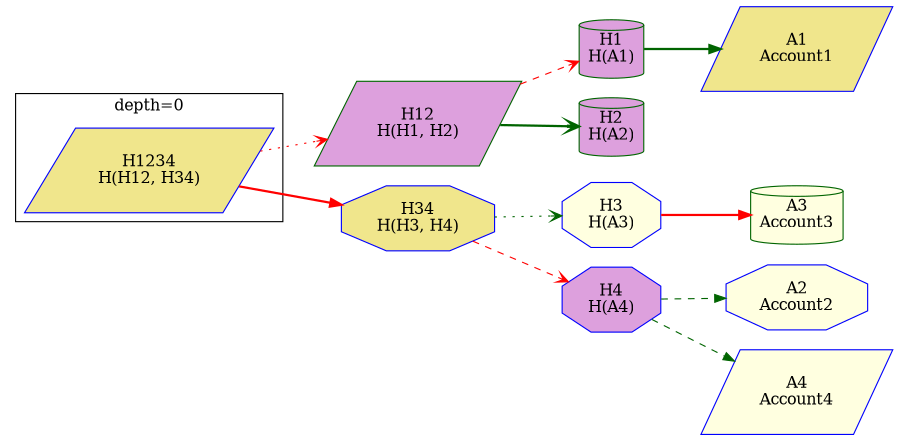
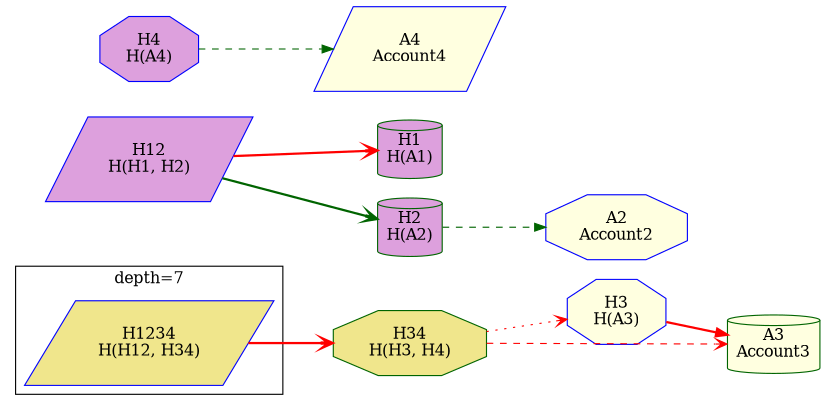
  digraph {
    rankdir=LR
    splines=line
    node [color=blue fillcolor=plum shape=parallelogram style=filled]
    edge [arrowhead=vee color=red style=bold]
    n1 [fillcolor=khaki label="H1234\nH(H12, H34)"]
-   n2 [color=darkgreen label="H12\nH(H1, H2)"]
-   n3 [fillcolor=khaki label="H34\nH(H3, H4)" shape=octagon]
+   n2 [label="H12\nH(H1, H2)"]
+   n3 [color=darkgreen fillcolor=khaki label="H34\nH(H3, H4)" shape=octagon]
    n4 [color=darkgreen label="H1\nH(A1)" shape=cylinder]
-   n5 [fillcolor=khaki label="A1\nAccount1"]
    n6 [color=darkgreen label="H2\nH(A2)" shape=cylinder]
    n7 [fillcolor=lightyellow label="A2\nAccount2" shape=octagon]
    n8 [fillcolor=lightyellow label="H3\nH(A3)" shape=octagon]
    n9 [color=darkgreen fillcolor=lightyellow label="A3\nAccount3" shape=cylinder]
    n10 [label="H4\nH(A4)" shape=octagon]
    n11 [fillcolor=lightyellow label="A4\nAccount4"]
    subgraph cluster_1 {
-     label="depth=0"
+     label="depth=7"
      n1
    }
-   n1 -> n2 [style=dotted]
-   n1 -> n3 [arrowhead=normal]
-   n2 -> n4 [style=dashed]
+   n1 -> n3
+   n2 -> n4
    n2 -> n6 [color=darkgreen]
-   n3 -> n8 [color=darkgreen style=dotted]
-   n3 -> n10 [style=dashed]
-   n4 -> n5 [arrowhead=normal color=darkgreen]
-   n10 -> n7 [arrowhead=normal color=darkgreen style=dashed]
+   n3 -> n8 [style=dotted]
+   n3 -> n9 [style=dashed]
+   n6 -> n7 [arrowhead=normal color=darkgreen style=dashed]
    n8 -> n9 [arrowhead=normal]
    n10 -> n11 [arrowhead=normal color=darkgreen style=dashed]
  }
